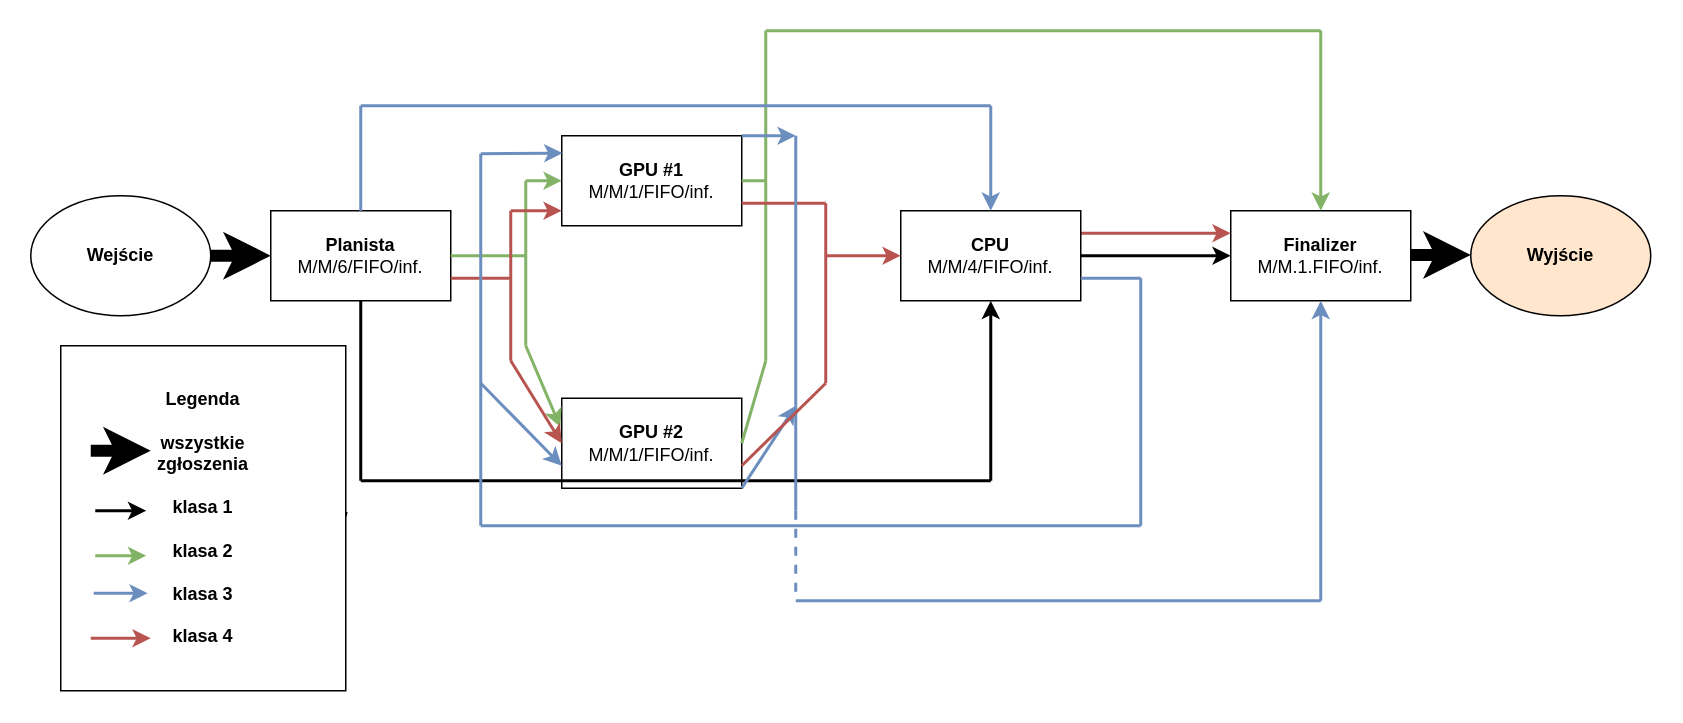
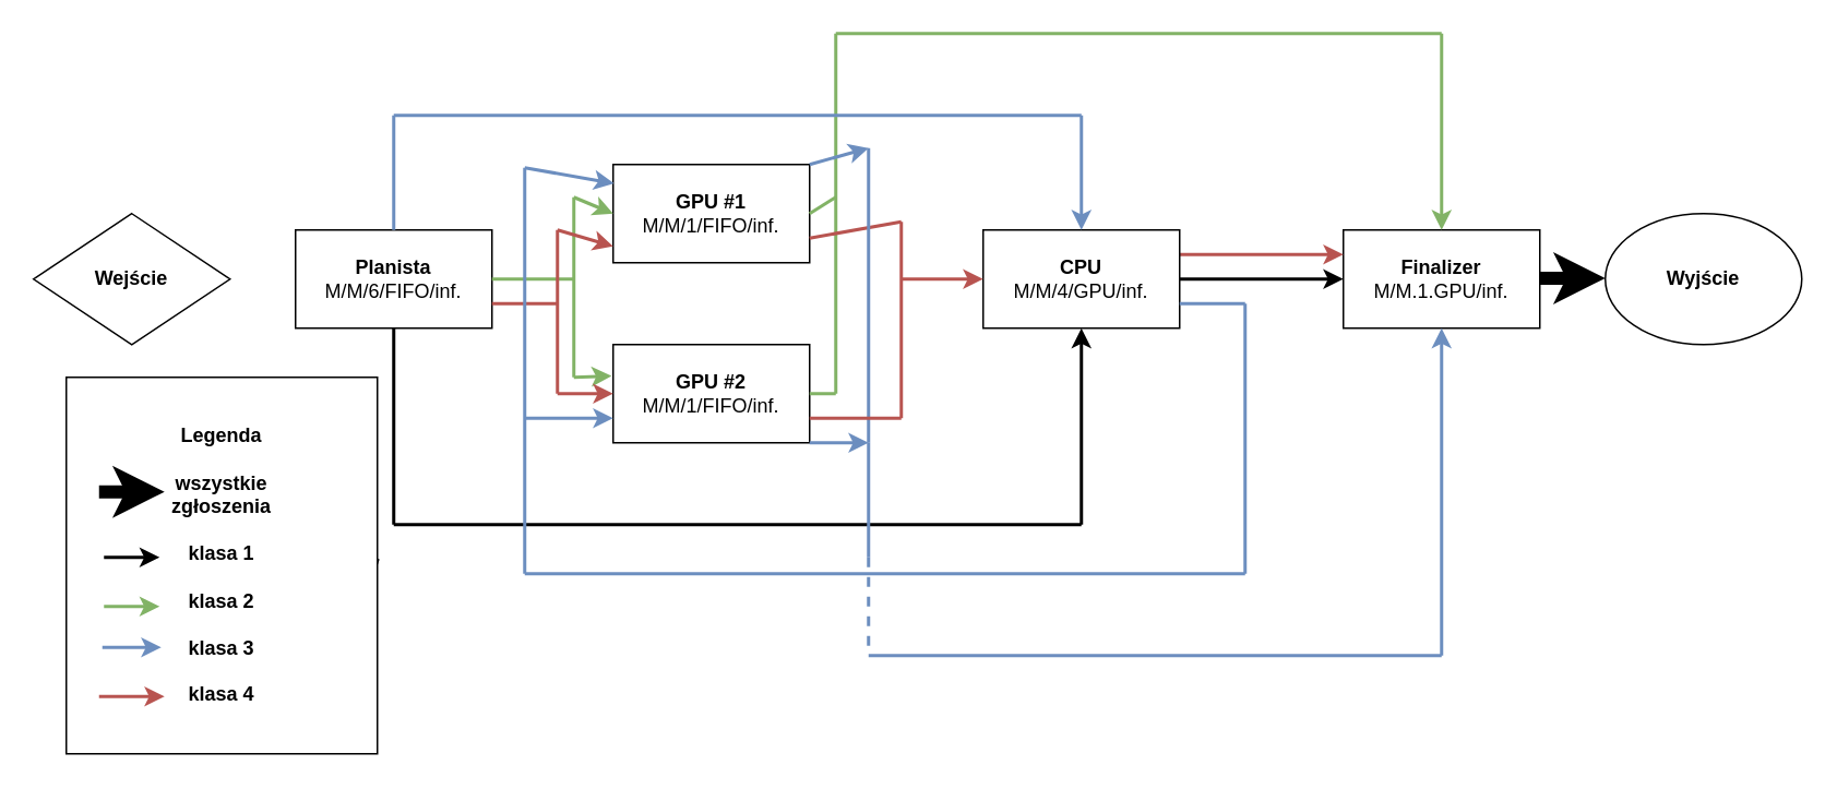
  <mxCell id="0" />
  <mxCell id="1" parent="0" />
- <mxCell id="2" value="&lt;b&gt;GPU #2&lt;br&gt;&lt;/b&gt;M/M/1/FIFO/inf.&lt;b&gt;&lt;br&gt;&lt;/b&gt;" style="rounded=0;whiteSpace=wrap;html=1;" parent="1" vertex="1"><mxGeometry x="374" y="265" width="120" height="60" as="geometry" /></mxCell>
+ <mxCell id="2" value="&lt;b&gt;GPU #2&lt;br&gt;&lt;/b&gt;M/M/1/FIFO/inf.&lt;b&gt;&lt;br&gt;&lt;/b&gt;" style="rounded=0;whiteSpace=wrap;html=1;" parent="1" vertex="1"><mxGeometry x="374" y="210" width="120" height="60" as="geometry" /></mxCell>
  <mxCell id="3" value="&lt;b&gt;Planista&lt;/b&gt;&lt;br&gt;M/M/6/FIFO/inf." style="rounded=0;whiteSpace=wrap;html=1;" parent="1" vertex="1"><mxGeometry x="180" y="140" width="120" height="60" as="geometry" /></mxCell>
- <mxCell id="4" value="&lt;b&gt;GPU #1&lt;br&gt;&lt;/b&gt;M/M/1/FIFO/inf.&lt;b&gt;&lt;br&gt;&lt;/b&gt;" style="rounded=0;whiteSpace=wrap;html=1;" parent="1" vertex="1"><mxGeometry x="374" y="90" width="120" height="60" as="geometry" /></mxCell>
- <mxCell id="5" value="&lt;b&gt;Wejście&lt;/b&gt;" style="ellipse;whiteSpace=wrap;html=1;" parent="1" vertex="1"><mxGeometry y="130" width="120" height="80" as="geometry" x="20" /></mxCell>
- <mxCell id="6" value="&lt;b&gt;Finalizer&lt;/b&gt;&lt;br&gt;M/M.1.FIFO/inf." style="rectangle;whiteSpace=wrap;html=1;" parent="1" vertex="1"><mxGeometry x="820" y="140" width="120" height="60" as="geometry" /></mxCell>
- <mxCell id="7" value="" style="endArrow=classic;html=1;exitX=1;exitY=0.5;exitDx=0;exitDy=0;entryX=0;entryY=0.5;entryDx=0;entryDy=0;strokeWidth=8;" parent="1" source="5" target="3" edge="1"><mxGeometry width="50" height="50" relative="1" as="geometry"><mxPoint x="410" y="190" as="sourcePoint" /><mxPoint x="460" y="140" as="targetPoint" /></mxGeometry></mxCell>
+ <mxCell id="4" value="&lt;b&gt;GPU #1&lt;br&gt;&lt;/b&gt;M/M/1/FIFO/inf.&lt;b&gt;&lt;br&gt;&lt;/b&gt;" style="rounded=0;whiteSpace=wrap;html=1;" parent="1" vertex="1"><mxGeometry x="374" y="100" width="120" height="60" as="geometry" /></mxCell>
+ <mxCell id="5" value="&lt;b&gt;Wejście&lt;/b&gt;" style="rhombus;whiteSpace=wrap;html=1;" parent="1" vertex="1"><mxGeometry y="130" width="120" height="80" as="geometry" x="20" /></mxCell>
+ <mxCell id="6" value="&lt;b&gt;Finalizer&lt;/b&gt;&lt;br&gt;M/M.1.GPU/inf." style="rectangle;whiteSpace=wrap;html=1;" parent="1" vertex="1"><mxGeometry x="820" y="140" width="120" height="60" as="geometry" /></mxCell>
  <mxCell id="8" value="" style="endArrow=none;html=1;strokeWidth=2;entryX=0.5;entryY=1;entryDx=0;entryDy=0;" parent="1" target="3" edge="1"><mxGeometry width="50" height="50" relative="1" as="geometry"><mxPoint x="240" y="320" as="sourcePoint" /><mxPoint x="265" y="240" as="targetPoint" /></mxGeometry></mxCell>
  <mxCell id="9" value="" style="endArrow=none;html=1;strokeWidth=2;endFill=0;" parent="1" edge="1"><mxGeometry width="50" height="50" relative="1" as="geometry"><mxPoint x="240" y="320" as="sourcePoint" /><mxPoint x="660" y="320" as="targetPoint" /></mxGeometry></mxCell>
  <mxCell id="10" value="" style="endArrow=classic;html=1;strokeWidth=2;entryX=0;entryY=0.5;entryDx=0;entryDy=0;exitX=1;exitY=0.5;exitDx=0;exitDy=0;" parent="1" target="6" edge="1" source="39"><mxGeometry width="50" height="50" relative="1" as="geometry"><mxPoint x="740" y="170" as="sourcePoint" /><mxPoint x="460" y="140" as="targetPoint" /></mxGeometry></mxCell>
  <mxCell id="11" value="" style="endArrow=none;html=1;strokeWidth=2;fillColor=#d5e8d4;strokeColor=#82b366;" parent="1" edge="1"><mxGeometry width="50" height="50" relative="1" as="geometry"><mxPoint x="350" y="230" as="sourcePoint" /><mxPoint x="350" y="120" as="targetPoint" /></mxGeometry></mxCell>
  <mxCell id="12" value="" style="endArrow=none;html=1;strokeWidth=2;exitX=1;exitY=0.5;exitDx=0;exitDy=0;fillColor=#d5e8d4;strokeColor=#82b366;" parent="1" source="3" edge="1"><mxGeometry width="50" height="50" relative="1" as="geometry"><mxPoint x="410" y="190" as="sourcePoint" /><mxPoint x="350" y="170" as="targetPoint" /></mxGeometry></mxCell>
  <mxCell id="13" value="" style="endArrow=classic;html=1;strokeWidth=2;entryX=0;entryY=0.5;entryDx=0;entryDy=0;fillColor=#d5e8d4;strokeColor=#82b366;" parent="1" target="4" edge="1"><mxGeometry width="50" height="50" relative="1" as="geometry"><mxPoint x="350" y="120" as="sourcePoint" /><mxPoint x="460" y="140" as="targetPoint" /></mxGeometry></mxCell>
  <mxCell id="14" value="" style="endArrow=classic;html=1;strokeWidth=2;entryX=-0.008;entryY=0.32;entryDx=0;entryDy=0;fillColor=#d5e8d4;strokeColor=#82b366;entryPerimeter=0;" parent="1" target="2" edge="1"><mxGeometry width="50" height="50" relative="1" as="geometry"><mxPoint x="350" y="230" as="sourcePoint" /><mxPoint x="460" y="140" as="targetPoint" /></mxGeometry></mxCell>
  <mxCell id="15" value="" style="endArrow=none;html=1;strokeWidth=2;fillColor=#d5e8d4;strokeColor=#82b366;" parent="1" edge="1"><mxGeometry width="50" height="50" relative="1" as="geometry"><mxPoint x="510" y="240" as="sourcePoint" /><mxPoint x="510" y="20" as="targetPoint" /></mxGeometry></mxCell>
  <mxCell id="16" value="" style="endArrow=none;html=1;strokeWidth=2;exitX=1;exitY=0.5;exitDx=0;exitDy=0;fillColor=#d5e8d4;strokeColor=#82b366;" parent="1" source="2" edge="1"><mxGeometry width="50" height="50" relative="1" as="geometry"><mxPoint x="390" y="220" as="sourcePoint" /><mxPoint x="510" y="240" as="targetPoint" /></mxGeometry></mxCell>
  <mxCell id="17" value="" style="endArrow=none;html=1;strokeWidth=2;exitX=1;exitY=0.5;exitDx=0;exitDy=0;fillColor=#d5e8d4;strokeColor=#82b366;" parent="1" source="4" edge="1"><mxGeometry width="50" height="50" relative="1" as="geometry"><mxPoint x="390" y="220" as="sourcePoint" /><mxPoint x="510" y="120" as="targetPoint" /></mxGeometry></mxCell>
  <mxCell id="18" value="" style="endArrow=none;html=1;strokeWidth=2;fillColor=#d5e8d4;strokeColor=#82b366;" parent="1" edge="1"><mxGeometry width="50" height="50" relative="1" as="geometry"><mxPoint x="880" y="20" as="sourcePoint" /><mxPoint x="510" y="20" as="targetPoint" /></mxGeometry></mxCell>
  <mxCell id="19" value="" style="endArrow=classic;html=1;strokeWidth=2;entryX=0.5;entryY=0;entryDx=0;entryDy=0;fillColor=#d5e8d4;strokeColor=#82b366;" parent="1" target="6" edge="1"><mxGeometry width="50" height="50" relative="1" as="geometry"><mxPoint x="880" y="20" as="sourcePoint" /><mxPoint x="930" y="70" as="targetPoint" /></mxGeometry></mxCell>
  <mxCell id="20" value="" style="endArrow=none;html=1;strokeWidth=2;fillColor=#f8cecc;strokeColor=#b85450;" parent="1" edge="1"><mxGeometry width="50" height="50" relative="1" as="geometry"><mxPoint x="340" y="240" as="sourcePoint" /><mxPoint x="340" y="140" as="targetPoint" /></mxGeometry></mxCell>
  <mxCell id="21" value="" style="endArrow=none;html=1;strokeWidth=2;exitX=1;exitY=0.75;exitDx=0;exitDy=0;fillColor=#f8cecc;strokeColor=#b85450;" parent="1" source="3" edge="1"><mxGeometry width="50" height="50" relative="1" as="geometry"><mxPoint x="390" y="220" as="sourcePoint" /><mxPoint x="340" y="185" as="targetPoint" /></mxGeometry></mxCell>
  <mxCell id="22" value="" style="endArrow=classic;html=1;strokeWidth=2;entryX=0;entryY=0.5;entryDx=0;entryDy=0;fillColor=#f8cecc;strokeColor=#b85450;" parent="1" target="2" edge="1"><mxGeometry width="50" height="50" relative="1" as="geometry"><mxPoint x="340" y="240" as="sourcePoint" /><mxPoint x="440" y="170" as="targetPoint" /></mxGeometry></mxCell>
  <mxCell id="23" value="" style="endArrow=classic;html=1;strokeWidth=2;entryX=0;entryY=0.833;entryDx=0;entryDy=0;fillColor=#f8cecc;strokeColor=#b85450;entryPerimeter=0;" parent="1" target="4" edge="1"><mxGeometry width="50" height="50" relative="1" as="geometry"><mxPoint x="340" y="140" as="sourcePoint" /><mxPoint x="440" y="170" as="targetPoint" /></mxGeometry></mxCell>
  <mxCell id="24" value="" style="endArrow=none;html=1;strokeWidth=2;exitX=1;exitY=0.75;exitDx=0;exitDy=0;fillColor=#f8cecc;strokeColor=#b85450;" parent="1" source="4" edge="1"><mxGeometry width="50" height="50" relative="1" as="geometry"><mxPoint x="390" y="220" as="sourcePoint" /><mxPoint x="550" y="135" as="targetPoint" /></mxGeometry></mxCell>
  <mxCell id="25" value="" style="endArrow=classic;html=1;strokeWidth=2;entryX=0;entryY=0.25;entryDx=0;entryDy=0;fillColor=#f8cecc;strokeColor=#b85450;exitX=1;exitY=0.25;exitDx=0;exitDy=0;" parent="1" target="6" edge="1" source="39"><mxGeometry width="50" height="50" relative="1" as="geometry"><mxPoint x="760" y="142" as="sourcePoint" /><mxPoint x="440" y="170" as="targetPoint" /></mxGeometry></mxCell>
  <mxCell id="26" value="" style="endArrow=none;html=1;strokeWidth=2;fillColor=#dae8fc;strokeColor=#6c8ebf;" parent="1" edge="1"><mxGeometry width="50" height="50" relative="1" as="geometry"><mxPoint x="240" y="70" as="sourcePoint" /><mxPoint x="660" y="70" as="targetPoint" /></mxGeometry></mxCell>
  <mxCell id="27" value="" style="endArrow=none;html=1;strokeWidth=2;exitX=0.5;exitY=0;exitDx=0;exitDy=0;fillColor=#dae8fc;strokeColor=#6c8ebf;" parent="1" source="3" edge="1"><mxGeometry width="50" height="50" relative="1" as="geometry"><mxPoint x="390" y="220" as="sourcePoint" /><mxPoint x="240" y="70" as="targetPoint" /></mxGeometry></mxCell>
  <mxCell id="28" value="" style="endArrow=none;html=1;strokeWidth=2;fillColor=#dae8fc;strokeColor=#6c8ebf;" parent="1" edge="1"><mxGeometry width="50" height="50" relative="1" as="geometry"><mxPoint x="320" y="350" as="sourcePoint" /><mxPoint x="320" y="102" as="targetPoint" /></mxGeometry></mxCell>
  <mxCell id="29" value="" style="endArrow=classic;html=1;strokeWidth=2;entryX=0.004;entryY=0.193;entryDx=0;entryDy=0;fillColor=#dae8fc;strokeColor=#6c8ebf;entryPerimeter=0;" parent="1" target="4" edge="1"><mxGeometry width="50" height="50" relative="1" as="geometry"><mxPoint x="320" y="102" as="sourcePoint" /><mxPoint x="440" y="200" as="targetPoint" /></mxGeometry></mxCell>
  <mxCell id="30" value="" style="endArrow=classic;html=1;strokeWidth=2;fillColor=#dae8fc;strokeColor=#6c8ebf;entryX=0;entryY=0.75;entryDx=0;entryDy=0;" parent="1" target="2" edge="1"><mxGeometry width="50" height="50" relative="1" as="geometry"><mxPoint x="320" y="255" as="sourcePoint" /><mxPoint x="410" y="180" as="targetPoint" /></mxGeometry></mxCell>
  <mxCell id="31" value="" style="endArrow=none;html=1;strokeWidth=2;fillColor=#dae8fc;strokeColor=#6c8ebf;" parent="1" edge="1"><mxGeometry width="50" height="50" relative="1" as="geometry"><mxPoint x="320" y="350" as="sourcePoint" /><mxPoint x="760" y="350" as="targetPoint" /></mxGeometry></mxCell>
  <mxCell id="32" value="" style="endArrow=none;html=1;strokeWidth=2;fillColor=#dae8fc;strokeColor=#6c8ebf;" parent="1" edge="1"><mxGeometry width="50" height="50" relative="1" as="geometry"><mxPoint x="530" y="270" as="sourcePoint" /><mxPoint x="530" y="90" as="targetPoint" /></mxGeometry></mxCell>
  <mxCell id="33" value="" style="endArrow=classic;html=1;strokeWidth=2;exitX=1;exitY=1;exitDx=0;exitDy=0;fillColor=#dae8fc;strokeColor=#6c8ebf;" parent="1" source="2" edge="1"><mxGeometry width="50" height="50" relative="1" as="geometry"><mxPoint x="500" y="300" as="sourcePoint" /><mxPoint x="530" y="270" as="targetPoint" /></mxGeometry></mxCell>
  <mxCell id="34" value="" style="endArrow=classic;html=1;strokeWidth=2;exitX=1;exitY=0;exitDx=0;exitDy=0;fillColor=#dae8fc;strokeColor=#6c8ebf;" parent="1" source="4" edge="1"><mxGeometry width="50" height="50" relative="1" as="geometry"><mxPoint x="440" y="160" as="sourcePoint" /><mxPoint x="530" y="90" as="targetPoint" /></mxGeometry></mxCell>
  <mxCell id="35" value="" style="endArrow=none;dashed=1;html=1;strokeWidth=2;fillColor=#dae8fc;strokeColor=#6c8ebf;" parent="1" edge="1"><mxGeometry width="50" height="50" relative="1" as="geometry"><mxPoint x="530" y="340" as="sourcePoint" /><mxPoint x="530" y="400" as="targetPoint" /></mxGeometry></mxCell>
  <mxCell id="36" value="" style="endArrow=none;html=1;strokeWidth=2;fillColor=#dae8fc;strokeColor=#6c8ebf;" parent="1" edge="1"><mxGeometry width="50" height="50" relative="1" as="geometry"><mxPoint x="530" y="340" as="sourcePoint" /><mxPoint x="530" y="270" as="targetPoint" /></mxGeometry></mxCell>
  <mxCell id="37" value="" style="endArrow=none;html=1;strokeWidth=2;fillColor=#dae8fc;strokeColor=#6c8ebf;" parent="1" edge="1"><mxGeometry width="50" height="50" relative="1" as="geometry"><mxPoint x="530" y="400" as="sourcePoint" /><mxPoint x="880" y="400" as="targetPoint" /></mxGeometry></mxCell>
  <mxCell id="38" value="" style="endArrow=classic;html=1;strokeWidth=2;entryX=0.5;entryY=1;entryDx=0;entryDy=0;fillColor=#dae8fc;strokeColor=#6c8ebf;" parent="1" target="6" edge="1"><mxGeometry width="50" height="50" relative="1" as="geometry"><mxPoint x="880" y="400" as="sourcePoint" /><mxPoint x="690" y="250" as="targetPoint" /></mxGeometry></mxCell>
- <mxCell id="39" value="&lt;b&gt;CPU&lt;br&gt;&lt;/b&gt;M/M/4/FIFO/inf.&lt;b&gt;&lt;br&gt;&lt;/b&gt;" style="rounded=0;whiteSpace=wrap;html=1;" vertex="1" parent="1"><mxGeometry x="600" y="140" width="120" height="60" as="geometry" /></mxCell>
+ <mxCell id="39" value="&lt;b&gt;CPU&lt;br&gt;&lt;/b&gt;M/M/4/GPU/inf.&lt;b&gt;&lt;br&gt;&lt;/b&gt;" style="rounded=0;whiteSpace=wrap;html=1;" vertex="1" parent="1"><mxGeometry x="600" y="140" width="120" height="60" as="geometry" /></mxCell>
  <mxCell id="40" value="" style="endArrow=classic;html=1;entryX=0.5;entryY=1;entryDx=0;entryDy=0;strokeWidth=2;" edge="1" parent="1" target="39"><mxGeometry width="50" height="50" relative="1" as="geometry"><mxPoint x="660" y="320" as="sourcePoint" /><mxPoint x="610" y="220" as="targetPoint" /></mxGeometry></mxCell>
  <mxCell id="41" value="" style="endArrow=classic;html=1;strokeWidth=2;entryX=0.5;entryY=0;entryDx=0;entryDy=0;fillColor=#dae8fc;strokeColor=#6c8ebf;" edge="1" parent="1" target="39"><mxGeometry width="50" height="50" relative="1" as="geometry"><mxPoint x="660" y="70" as="sourcePoint" /><mxPoint x="610" y="220" as="targetPoint" /></mxGeometry></mxCell>
  <mxCell id="42" value="" style="endArrow=none;html=1;strokeWidth=2;fillColor=#dae8fc;strokeColor=#6c8ebf;" edge="1" parent="1"><mxGeometry width="50" height="50" relative="1" as="geometry"><mxPoint x="760" y="185" as="sourcePoint" /><mxPoint x="760" y="350" as="targetPoint" /></mxGeometry></mxCell>
  <mxCell id="43" value="" style="endArrow=none;html=1;strokeWidth=2;exitX=1;exitY=0.75;exitDx=0;exitDy=0;fillColor=#dae8fc;strokeColor=#6c8ebf;" edge="1" parent="1" source="39"><mxGeometry width="50" height="50" relative="1" as="geometry"><mxPoint x="560" y="270" as="sourcePoint" /><mxPoint x="760" y="185" as="targetPoint" /></mxGeometry></mxCell>
  <mxCell id="44" value="" style="endArrow=classic;html=1;strokeWidth=2;entryX=0;entryY=0.5;entryDx=0;entryDy=0;fillColor=#f8cecc;strokeColor=#b85450;" edge="1" parent="1" target="39"><mxGeometry width="50" height="50" relative="1" as="geometry"><mxPoint x="550" y="170" as="sourcePoint" /><mxPoint x="590" y="250" as="targetPoint" /></mxGeometry></mxCell>
  <mxCell id="45" value="" style="endArrow=none;html=1;strokeWidth=2;fillColor=#f8cecc;strokeColor=#b85450;" edge="1" parent="1"><mxGeometry width="50" height="50" relative="1" as="geometry"><mxPoint x="550" y="255" as="sourcePoint" /><mxPoint x="550" y="135" as="targetPoint" /></mxGeometry></mxCell>
  <mxCell id="46" value="" style="endArrow=none;html=1;strokeWidth=2;exitX=1;exitY=0.75;exitDx=0;exitDy=0;fillColor=#f8cecc;strokeColor=#b85450;" edge="1" parent="1" source="2"><mxGeometry width="50" height="50" relative="1" as="geometry"><mxPoint x="540" y="300" as="sourcePoint" /><mxPoint x="550" y="255" as="targetPoint" /></mxGeometry></mxCell>
- <mxCell id="47" value="&lt;b&gt;Wyjście&lt;/b&gt;" style="ellipse;whiteSpace=wrap;html=1;fillColor=#ffe6cc;" vertex="1" parent="1"><mxGeometry x="980" y="130" width="120" height="80" as="geometry" /></mxCell>
+ <mxCell id="47" value="&lt;b&gt;Wyjście&lt;/b&gt;" style="ellipse;whiteSpace=wrap;html=1;" vertex="1" parent="1"><mxGeometry x="980" y="130" width="120" height="80" as="geometry" /></mxCell>
  <mxCell id="48" value="" style="endArrow=classic;html=1;exitX=1;exitY=0.5;exitDx=0;exitDy=0;entryX=0;entryY=0.5;entryDx=0;entryDy=0;strokeWidth=8;" edge="1" parent="1"><mxGeometry width="50" height="50" relative="1" as="geometry"><mxPoint x="940" y="169.5" as="sourcePoint" /><mxPoint x="980" y="169.5" as="targetPoint" /></mxGeometry></mxCell>
  <mxCell id="49" value="" style="endArrow=classic;html=1;exitX=1;exitY=0.5;exitDx=0;exitDy=0;entryX=0;entryY=0.5;entryDx=0;entryDy=0;strokeWidth=8;" edge="1" parent="1" source="51"><mxGeometry width="50" height="50" relative="1" as="geometry"><mxPoint x="60" y="300" as="sourcePoint" /><mxPoint x="100" y="300" as="targetPoint" /></mxGeometry></mxCell>
  <mxCell id="50" value="" style="endArrow=classic;html=1;strokeWidth=2;" edge="1" parent="1"><mxGeometry width="50" height="50" relative="1" as="geometry"><mxPoint x="50" y="360" as="sourcePoint" /><mxPoint x="100" y="360" as="targetPoint" /></mxGeometry></mxCell>
  <mxCell id="51" value="&lt;b&gt;Legenda&lt;br&gt;&lt;br&gt;wszystkie &lt;br&gt;zgłoszenia&lt;br&gt;&lt;br&gt;klasa 1&lt;br&gt;&lt;br&gt;klasa 2&lt;br&gt;&lt;br&gt;klasa 3&lt;br&gt;&lt;br&gt;klasa 4&lt;br&gt;&lt;/b&gt;" style="rounded=0;whiteSpace=wrap;html=1;" vertex="1" parent="1"><mxGeometry x="40" y="230" width="190" height="230" as="geometry" /></mxCell>
  <mxCell id="52" value="" style="endArrow=classic;html=1;exitX=1;exitY=0.5;exitDx=0;exitDy=0;entryX=0;entryY=0.5;entryDx=0;entryDy=0;strokeWidth=8;" edge="1" parent="1"><mxGeometry width="50" height="50" relative="1" as="geometry"><mxPoint x="60" y="300" as="sourcePoint" /><mxPoint x="100" y="300" as="targetPoint" /></mxGeometry></mxCell>
  <mxCell id="53" value="" style="endArrow=classic;html=1;strokeWidth=2;entryX=0;entryY=0.5;entryDx=0;entryDy=0;" edge="1" parent="1"><mxGeometry width="50" height="50" relative="1" as="geometry"><mxPoint x="63" y="340" as="sourcePoint" /><mxPoint x="97" y="340" as="targetPoint" /></mxGeometry></mxCell>
  <mxCell id="54" value="" style="endArrow=classic;html=1;strokeWidth=2;entryX=0;entryY=0.5;entryDx=0;entryDy=0;fillColor=#d5e8d4;strokeColor=#82b366;" edge="1" parent="1"><mxGeometry width="50" height="50" relative="1" as="geometry"><mxPoint x="63" y="370" as="sourcePoint" /><mxPoint x="97" y="370" as="targetPoint" /></mxGeometry></mxCell>
  <mxCell id="55" value="" style="endArrow=classic;html=1;strokeWidth=2;exitX=1;exitY=1;exitDx=0;exitDy=0;fillColor=#dae8fc;strokeColor=#6c8ebf;" edge="1" parent="1"><mxGeometry width="50" height="50" relative="1" as="geometry"><mxPoint x="62" y="395" as="sourcePoint" /><mxPoint x="98" y="395" as="targetPoint" /></mxGeometry></mxCell>
  <mxCell id="56" value="" style="endArrow=classic;html=1;strokeWidth=2;entryX=0;entryY=0.5;entryDx=0;entryDy=0;fillColor=#f8cecc;strokeColor=#b85450;" edge="1" parent="1"><mxGeometry width="50" height="50" relative="1" as="geometry"><mxPoint x="60" y="425" as="sourcePoint" /><mxPoint x="100" y="425" as="targetPoint" /></mxGeometry></mxCell>
